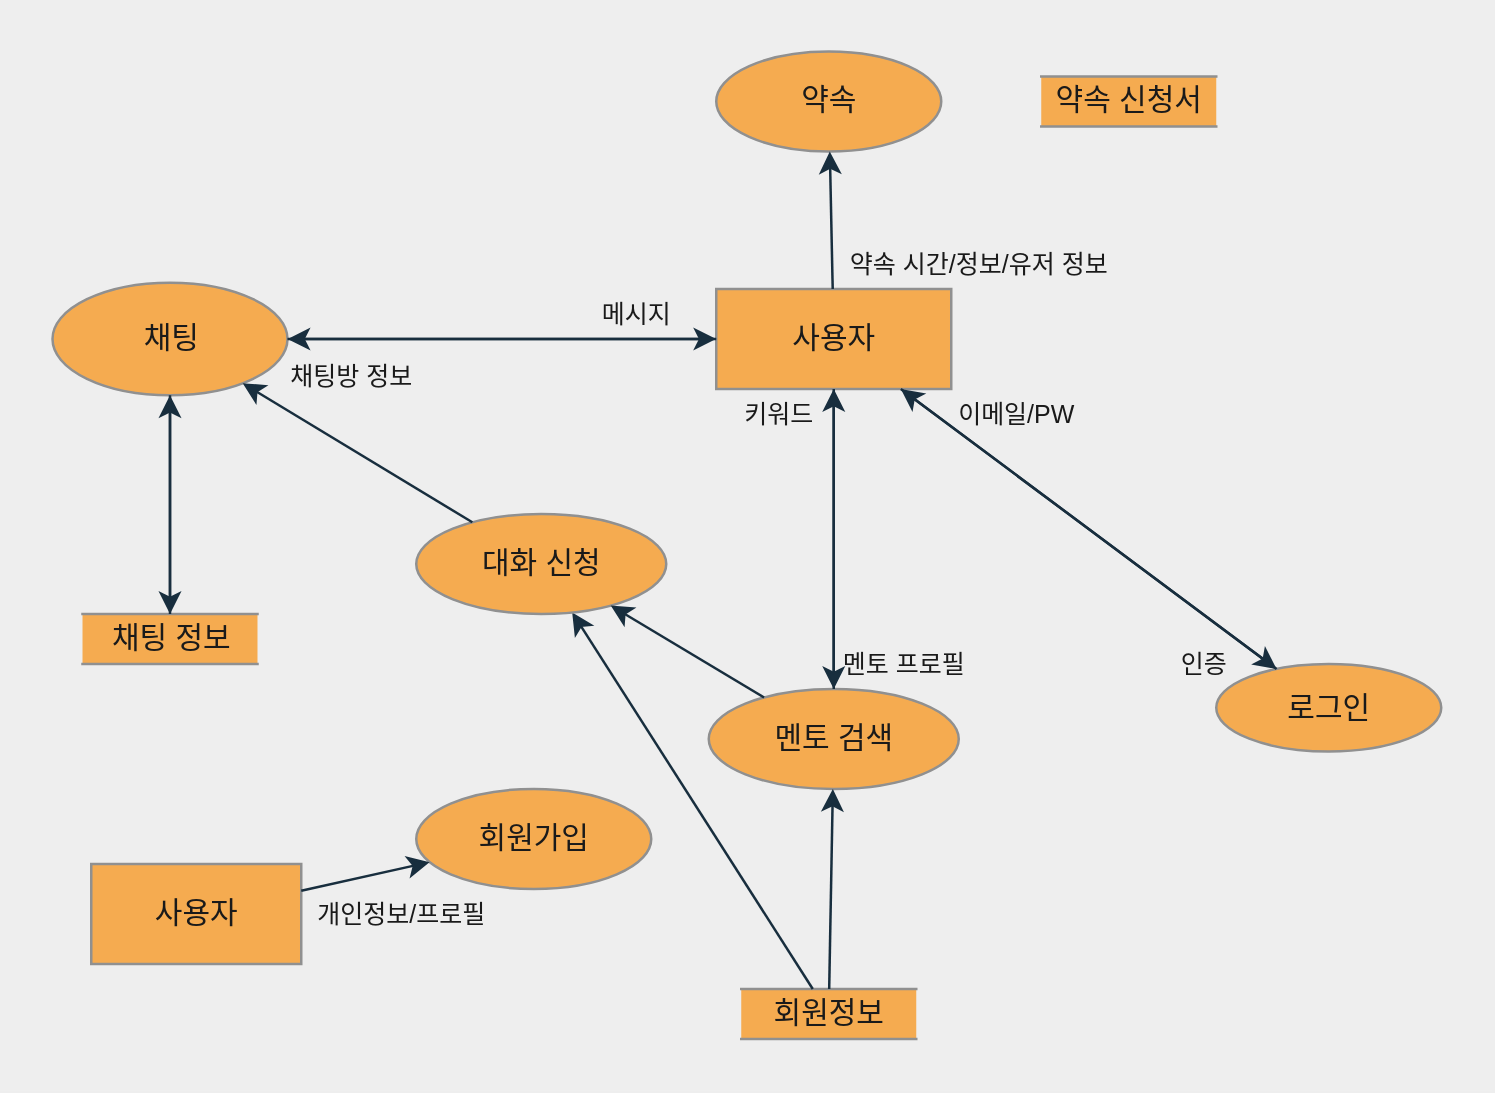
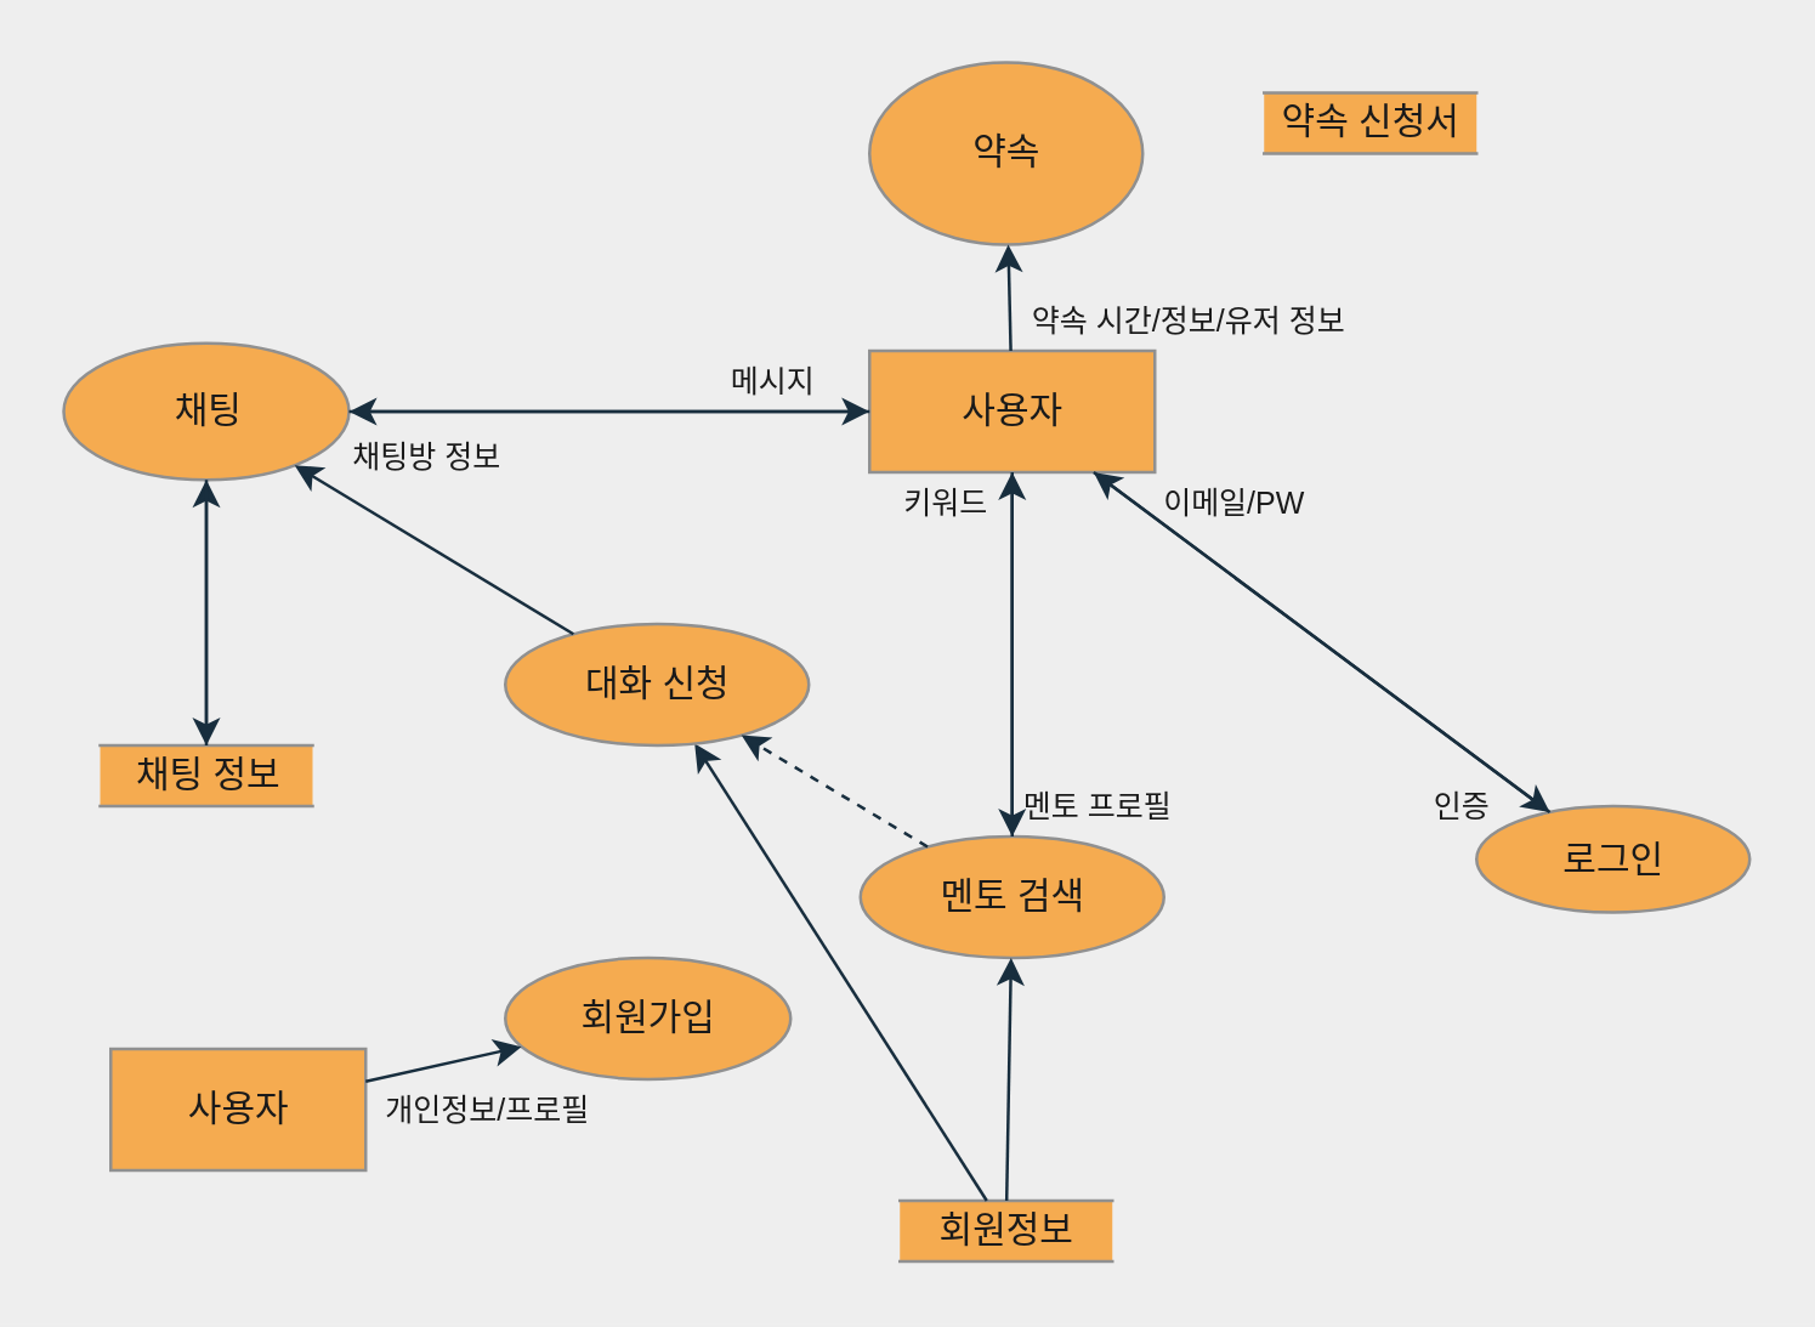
  <mxCell id="0" />
  <mxCell id="1" parent="0" />
  <mxCell id="2" value="회원가입" style="shape=ellipse;html=1;dashed=0;whitespace=wrap;perimeter=ellipsePerimeter;rounded=0;sketch=0;fontColor=#1A1A1A;strokeColor=#909090;fillColor=#F5AB50;" parent="1" vertex="1"><mxGeometry x="166" y="315" width="94" height="40" as="geometry" /></mxCell>
  <mxCell id="3" value="멘토 검색" style="shape=ellipse;html=1;dashed=0;whitespace=wrap;perimeter=ellipsePerimeter;rounded=0;sketch=0;fontColor=#1A1A1A;strokeColor=#909090;fillColor=#F5AB50;" parent="1" vertex="1"><mxGeometry x="283" y="275" width="100" height="40" as="geometry" /></mxCell>
  <mxCell id="4" value="회원정보" style="html=1;dashed=0;whitespace=wrap;shape=partialRectangle;right=0;left=0;rounded=0;sketch=0;fontColor=#1A1A1A;strokeColor=#909090;fillColor=#F5AB50;" parent="1" vertex="1"><mxGeometry x="296" y="395" width="70" height="20" as="geometry" /></mxCell>
  <mxCell id="5" value="사용자" style="html=1;dashed=0;whitespace=wrap;rounded=0;sketch=0;fontColor=#1A1A1A;strokeColor=#909090;fillColor=#F5AB50;" parent="1" vertex="1"><mxGeometry x="286" y="115" width="94" height="40" as="geometry" /></mxCell>
  <mxCell id="6" value="채팅" style="shape=ellipse;html=1;dashed=0;whitespace=wrap;perimeter=ellipsePerimeter;rounded=0;sketch=0;fontColor=#1A1A1A;strokeColor=#909090;fillColor=#F5AB50;" parent="1" vertex="1"><mxGeometry x="20.5" y="112.5" width="94" height="45" as="geometry" /></mxCell>
  <mxCell id="7" value="채팅 정보" style="html=1;dashed=0;whitespace=wrap;shape=partialRectangle;right=0;left=0;rounded=0;sketch=0;fontColor=#1A1A1A;strokeColor=#909090;fillColor=#F5AB50;" parent="1" vertex="1"><mxGeometry x="32.5" y="245" width="70" height="20" as="geometry" /></mxCell>
  <mxCell id="8" value="" style="endArrow=classic;html=1;fontColor=#1A1A1A;strokeColor=#182E3E;" parent="1" source="4" target="3" edge="1"><mxGeometry width="50" height="50" relative="1" as="geometry"><mxPoint x="116" y="285" as="sourcePoint" /><mxPoint x="166" y="235" as="targetPoint" /></mxGeometry></mxCell>
  <mxCell id="9" value="" style="endArrow=classic;html=1;fontColor=#1A1A1A;strokeColor=#182E3E;" parent="1" source="3" target="5" edge="1"><mxGeometry width="50" height="50" relative="1" as="geometry"><mxPoint x="116" y="285" as="sourcePoint" /><mxPoint x="166" y="235" as="targetPoint" /></mxGeometry></mxCell>
  <mxCell id="10" value="" style="endArrow=classic;html=1;fontColor=#1A1A1A;strokeColor=#182E3E;" parent="1" source="5" target="6" edge="1"><mxGeometry width="50" height="50" relative="1" as="geometry"><mxPoint x="116" y="285" as="sourcePoint" /><mxPoint x="166" y="235" as="targetPoint" /></mxGeometry></mxCell>
  <mxCell id="11" value="" style="endArrow=classic;html=1;fontColor=#1A1A1A;strokeColor=#182E3E;" parent="1" source="7" target="6" edge="1"><mxGeometry width="50" height="50" relative="1" as="geometry"><mxPoint x="116" y="285" as="sourcePoint" /><mxPoint x="166" y="235" as="targetPoint" /></mxGeometry></mxCell>
  <mxCell id="12" value="" style="endArrow=classic;html=1;fontColor=#1A1A1A;strokeColor=#182E3E;" parent="1" source="6" target="5" edge="1"><mxGeometry width="50" height="50" relative="1" as="geometry"><mxPoint x="116" y="285" as="sourcePoint" /><mxPoint x="166" y="235" as="targetPoint" /></mxGeometry></mxCell>
  <mxCell id="13" value="" style="endArrow=classic;html=1;fontColor=#1A1A1A;strokeColor=#182E3E;" parent="1" source="6" target="7" edge="1"><mxGeometry width="50" height="50" relative="1" as="geometry"><mxPoint x="116" y="285" as="sourcePoint" /><mxPoint x="166" y="235" as="targetPoint" /></mxGeometry></mxCell>
  <mxCell id="14" value="로그인" style="shape=ellipse;html=1;dashed=0;whitespace=wrap;perimeter=ellipsePerimeter;rounded=0;sketch=0;fontColor=#1A1A1A;strokeColor=#909090;fillColor=#F5AB50;" parent="1" vertex="1"><mxGeometry x="486" y="265" width="90" height="35" as="geometry" /></mxCell>
  <mxCell id="15" value="" style="endArrow=classic;html=1;fontColor=#1A1A1A;strokeColor=#182E3E;" parent="1" source="4" target="30" edge="1"><mxGeometry width="50" height="50" relative="1" as="geometry"><mxPoint x="116" y="285" as="sourcePoint" /><mxPoint x="166" y="235" as="targetPoint" /></mxGeometry></mxCell>
  <mxCell id="16" value="" style="endArrow=classic;html=1;fontColor=#1A1A1A;strokeColor=#182E3E;" parent="1" source="14" target="5" edge="1"><mxGeometry width="50" height="50" relative="1" as="geometry"><mxPoint x="116" y="285" as="sourcePoint" /><mxPoint x="166" y="235" as="targetPoint" /></mxGeometry></mxCell>
- <mxCell id="17" value="약속" style="shape=ellipse;html=1;dashed=0;whitespace=wrap;perimeter=ellipsePerimeter;rounded=0;sketch=0;fontColor=#1A1A1A;strokeColor=#909090;fillColor=#F5AB50;" parent="1" vertex="1"><mxGeometry x="286" y="20" width="90" height="40" as="geometry" /></mxCell>
+ <mxCell id="17" value="약속" style="shape=ellipse;html=1;dashed=0;whitespace=wrap;perimeter=ellipsePerimeter;rounded=0;sketch=0;fontColor=#1A1A1A;strokeColor=#909090;fillColor=#F5AB50;" parent="1" vertex="1"><mxGeometry x="286" y="20" width="90" height="60" as="geometry" /></mxCell>
  <mxCell id="18" value="약속 신청서" style="html=1;dashed=0;whitespace=wrap;shape=partialRectangle;right=0;left=0;rounded=0;sketch=0;fontColor=#1A1A1A;strokeColor=#909090;fillColor=#F5AB50;" parent="1" vertex="1"><mxGeometry x="416" y="30" width="70" height="20" as="geometry" /></mxCell>
  <mxCell id="19" value="" style="endArrow=classic;html=1;fontColor=#1A1A1A;strokeColor=#182E3E;" parent="1" source="5" target="14" edge="1"><mxGeometry width="50" height="50" relative="1" as="geometry"><mxPoint x="366" y="285" as="sourcePoint" /><mxPoint x="416" y="235" as="targetPoint" /></mxGeometry></mxCell>
  <mxCell id="20" value="" style="endArrow=classic;html=1;fontColor=#1A1A1A;strokeColor=#182E3E;" parent="1" source="5" target="3" edge="1"><mxGeometry width="50" height="50" relative="1" as="geometry"><mxPoint x="366" y="285" as="sourcePoint" /><mxPoint x="416" y="235" as="targetPoint" /></mxGeometry></mxCell>
  <mxCell id="21" value="&lt;span style=&quot;font-size: 10px&quot;&gt;키워드&lt;/span&gt;" style="text;html=1;align=center;verticalAlign=middle;resizable=0;points=[];autosize=1;strokeColor=none;fontColor=#1A1A1A;" parent="1" vertex="1"><mxGeometry x="286" y="155" width="50" height="20" as="geometry" /></mxCell>
  <mxCell id="22" value="&lt;span style=&quot;font-size: 10px&quot;&gt;멘토 프로필&lt;/span&gt;" style="text;html=1;align=center;verticalAlign=middle;resizable=0;points=[];autosize=1;strokeColor=none;fontColor=#1A1A1A;" parent="1" vertex="1"><mxGeometry x="326" y="255" width="70" height="20" as="geometry" /></mxCell>
  <mxCell id="23" value="사용자" style="html=1;dashed=0;whitespace=wrap;rounded=0;sketch=0;fontColor=#1A1A1A;strokeColor=#909090;fillColor=#F5AB50;" parent="1" vertex="1"><mxGeometry x="36" y="345" width="84" height="40" as="geometry" /></mxCell>
  <mxCell id="24" value="" style="endArrow=classic;html=1;fontColor=#1A1A1A;strokeColor=#182E3E;" parent="1" source="23" target="2" edge="1"><mxGeometry width="50" height="50" relative="1" as="geometry"><mxPoint x="326" y="415" as="sourcePoint" /><mxPoint x="366" y="375" as="targetPoint" /></mxGeometry></mxCell>
  <mxCell id="25" value="&lt;font style=&quot;font-size: 10px&quot;&gt;개인정보/프로필&lt;/font&gt;" style="text;html=1;align=center;verticalAlign=middle;resizable=0;points=[];autosize=1;strokeColor=none;fontColor=#1A1A1A;" parent="1" vertex="1"><mxGeometry x="114.5" y="355" width="90" height="20" as="geometry" /></mxCell>
  <mxCell id="26" value="&lt;font style=&quot;font-size: 10px&quot;&gt;인증&lt;/font&gt;" style="text;html=1;align=center;verticalAlign=middle;resizable=0;points=[];autosize=1;strokeColor=none;fontColor=#1A1A1A;" parent="1" vertex="1"><mxGeometry x="461" y="255" width="40" height="20" as="geometry" /></mxCell>
  <mxCell id="27" value="&lt;font style=&quot;font-size: 10px&quot;&gt;이메일/PW&lt;/font&gt;" style="text;html=1;align=center;verticalAlign=middle;resizable=0;points=[];autosize=1;strokeColor=none;fontColor=#1A1A1A;" parent="1" vertex="1"><mxGeometry x="376" y="155" width="60" height="20" as="geometry" /></mxCell>
  <mxCell id="28" value="&lt;span style=&quot;font-size: 10px&quot;&gt;채팅방 정보&lt;/span&gt;" style="text;html=1;align=center;verticalAlign=middle;resizable=0;points=[];autosize=1;strokeColor=none;fontColor=#1A1A1A;" parent="1" vertex="1"><mxGeometry x="104.5" y="140" width="70" height="20" as="geometry" /></mxCell>
  <mxCell id="29" value="&lt;span style=&quot;font-size: 10px&quot;&gt;메시지&lt;/span&gt;" style="text;html=1;align=center;verticalAlign=middle;resizable=0;points=[];autosize=1;strokeColor=none;fontColor=#1A1A1A;" parent="1" vertex="1"><mxGeometry x="229" y="115" width="50" height="20" as="geometry" /></mxCell>
  <mxCell id="30" value="대화 신청" style="shape=ellipse;html=1;dashed=0;whitespace=wrap;perimeter=ellipsePerimeter;rounded=0;sketch=0;fontColor=#1A1A1A;strokeColor=#909090;fillColor=#F5AB50;" parent="1" vertex="1"><mxGeometry x="166" y="205" width="100" height="40" as="geometry" /></mxCell>
- <mxCell id="31" value="" style="endArrow=classic;html=1;fontColor=#1A1A1A;strokeColor=#182E3E;" parent="1" source="3" target="30" edge="1"><mxGeometry width="50" height="50" relative="1" as="geometry"><mxPoint x="486" y="155" as="sourcePoint" /><mxPoint x="536" y="105" as="targetPoint" /></mxGeometry></mxCell>
+ <mxCell id="31" value="" style="endArrow=classic;html=1;fontColor=#1A1A1A;strokeColor=#182E3E;dashed=1;" parent="1" source="3" target="30" edge="1"><mxGeometry width="50" height="50" relative="1" as="geometry"><mxPoint x="486" y="155" as="sourcePoint" /><mxPoint x="536" y="105" as="targetPoint" /></mxGeometry></mxCell>
  <mxCell id="32" value="" style="endArrow=classic;html=1;fontColor=#1A1A1A;strokeColor=#182E3E;" parent="1" source="5" target="17" edge="1"><mxGeometry width="50" height="50" relative="1" as="geometry"><mxPoint x="326" y="175" as="sourcePoint" /><mxPoint x="376" y="125" as="targetPoint" /></mxGeometry></mxCell>
  <mxCell id="33" value="&lt;span style=&quot;font-size: 10px&quot;&gt;약속 시간/정보/유저 정보&lt;/span&gt;" style="text;html=1;align=center;verticalAlign=middle;resizable=0;points=[];autosize=1;strokeColor=none;fontColor=#1A1A1A;" parent="1" vertex="1"><mxGeometry x="326" width="130" height="20" as="geometry" y="95" /></mxCell>
  <mxCell id="34" value="" style="endArrow=classic;html=1;fontColor=#1A1A1A;strokeColor=#182E3E;" parent="1" source="30" target="6" edge="1"><mxGeometry width="50" height="50" relative="1" as="geometry"><mxPoint x="326" y="275" as="sourcePoint" /><mxPoint x="376" y="225" as="targetPoint" /></mxGeometry></mxCell>
